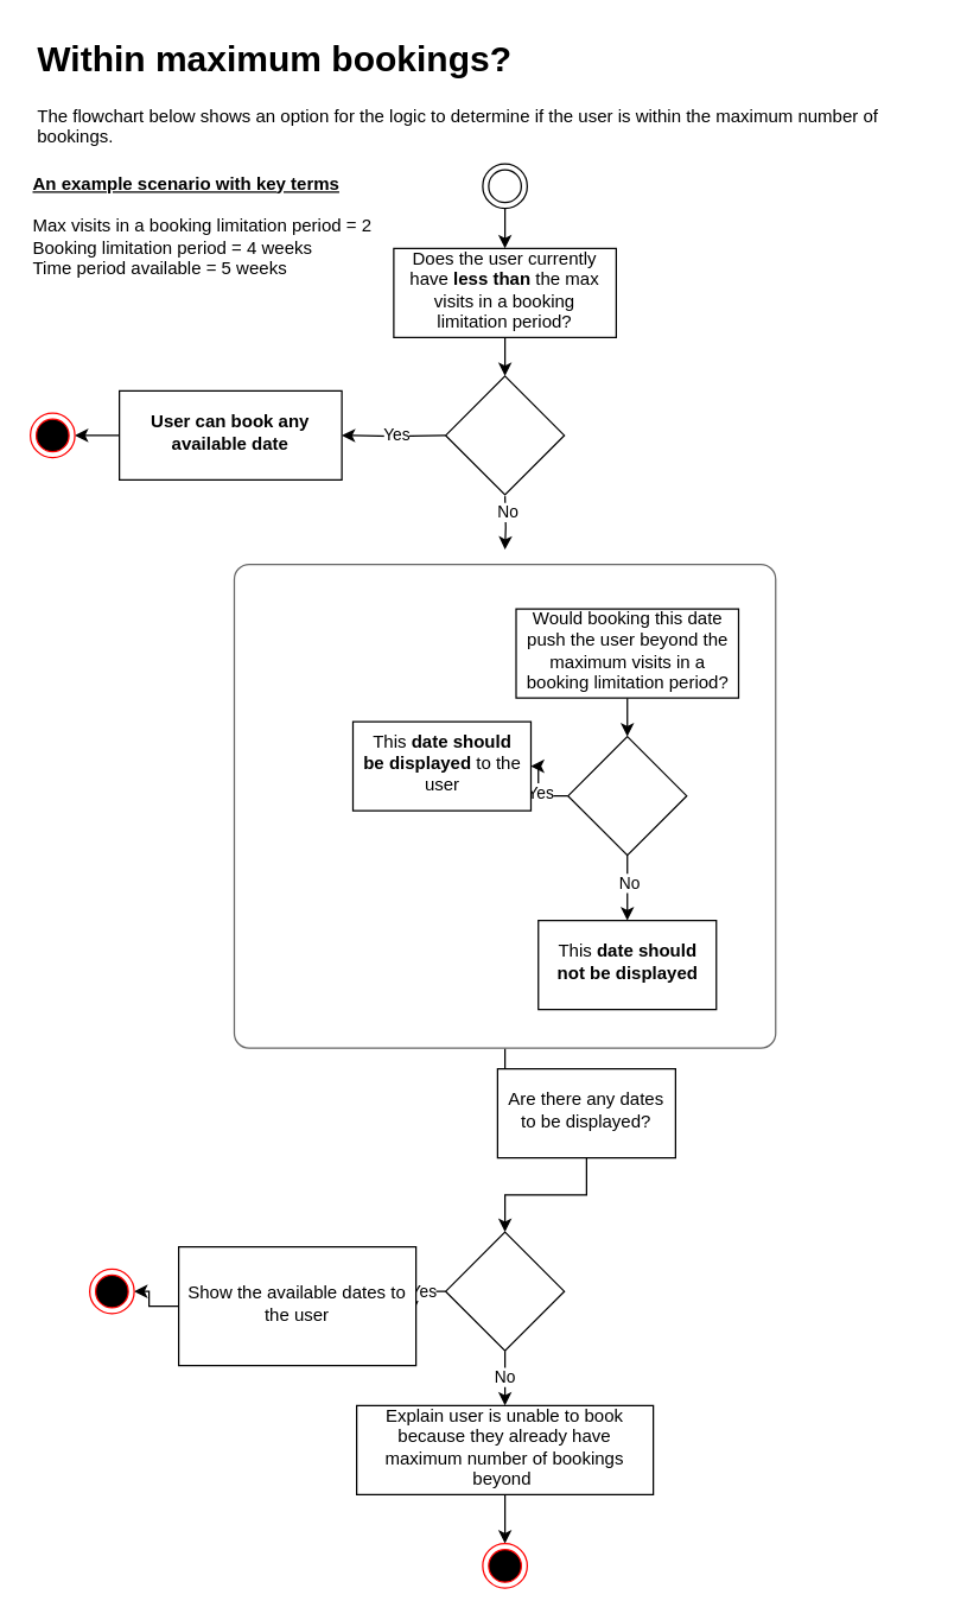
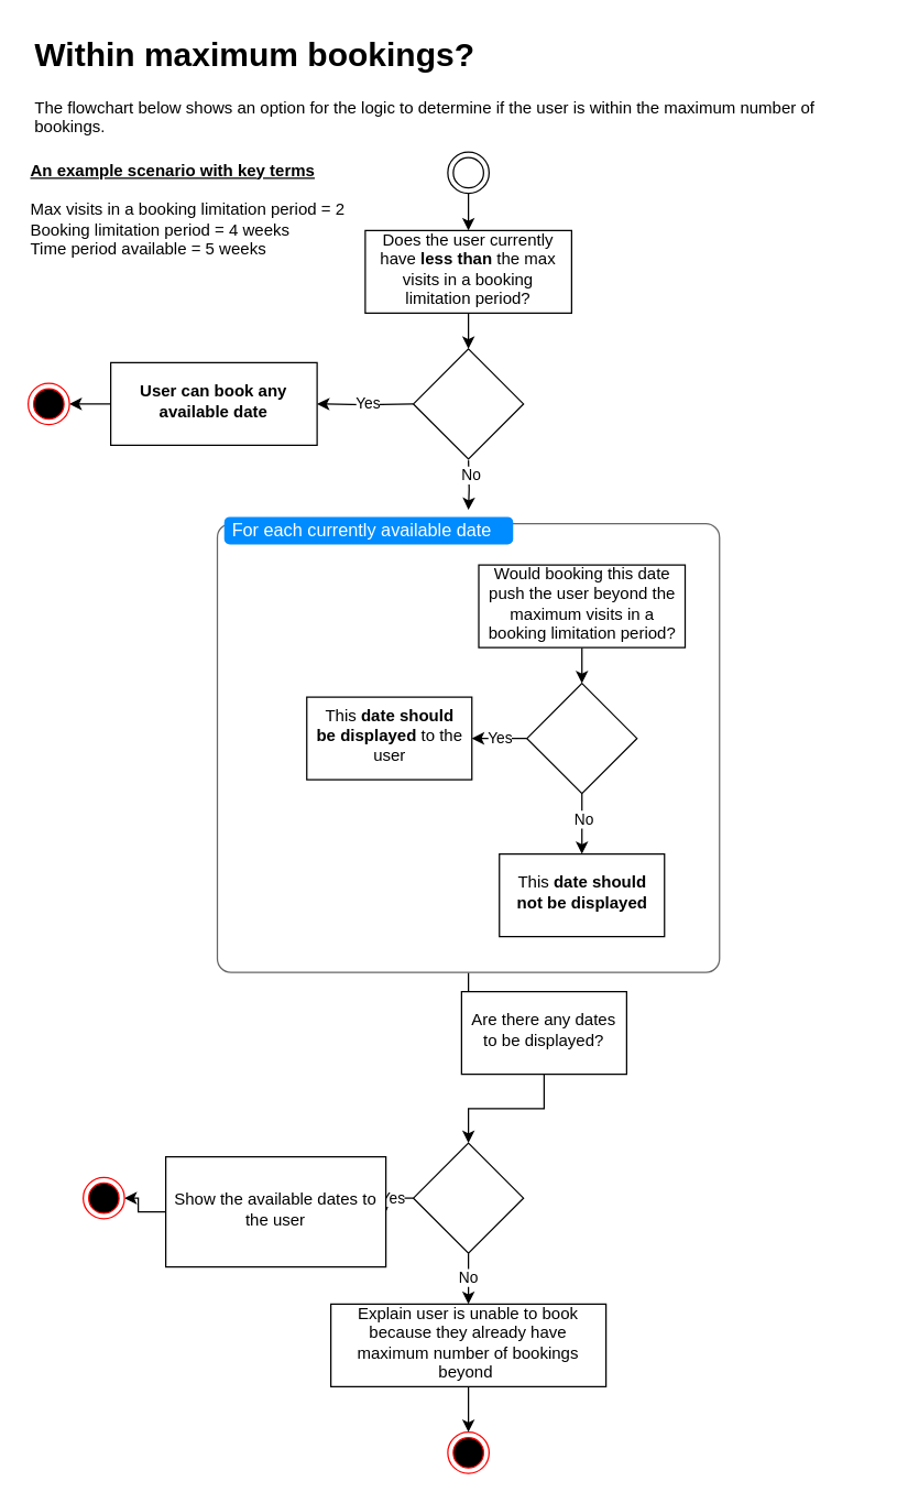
  <mxCell id="0" />
  <mxCell id="1" parent="0" />
  <mxCell id="2" value="" style="edgeStyle=orthogonalEdgeStyle;rounded=0;orthogonalLoop=1;jettySize=auto;html=1;fontSize=11;" parent="1" source="3" target="25" edge="1"><mxGeometry relative="1" as="geometry"><mxPoint x="257.5" y="730" as="targetPoint" /></mxGeometry></mxCell>
  <mxCell id="3" value="" style="shape=mxgraph.mockup.containers.marginRect;rectMarginTop=10;strokeColor=#666666;strokeWidth=1;dashed=0;rounded=1;arcSize=5;recursiveResize=0;align=left;" parent="1" vertex="1"><mxGeometry x="157.5" y="370" width="365" height="336" as="geometry" /></mxCell>
+ <mxCell id="4" value="For each currently available date" style="shape=rect;strokeColor=none;fillColor=#008cff;strokeWidth=1;dashed=0;rounded=1;arcSize=20;fontColor=#ffffff;fontSize=13;spacing=2;spacingTop=-2;align=left;autosize=1;spacingLeft=4;resizeWidth=0;resizeHeight=0;perimeter=none;" parent="3" vertex="1"><mxGeometry x="5" y="5" width="210" height="20" as="geometry" /></mxCell>
  <mxCell id="5" value="" style="edgeStyle=orthogonalEdgeStyle;rounded=0;orthogonalLoop=1;jettySize=auto;html=1;fontSize=11;" parent="3" source="6" target="9" edge="1"><mxGeometry relative="1" as="geometry" /></mxCell>
  <mxCell id="6" value="Would booking this date push the user beyond the maximum visits in a booking limitation period?" style="whiteSpace=wrap;html=1;shadow=0;strokeWidth=1;spacing=6;spacingTop=-4;" parent="3" vertex="1"><mxGeometry x="190" y="40" width="150" height="60" as="geometry" /></mxCell>
  <mxCell id="7" value="" style="edgeStyle=orthogonalEdgeStyle;rounded=0;orthogonalLoop=1;jettySize=auto;html=1;fontSize=11;" parent="3" source="9" target="10" edge="1"><mxGeometry relative="1" as="geometry" /></mxCell>
  <mxCell id="8" value="Yes" style="edgeLabel;html=1;align=center;verticalAlign=middle;resizable=0;points=[];fontSize=11;" parent="7" vertex="1" connectable="0"><mxGeometry x="0.009" y="-1" relative="1" as="geometry"><mxPoint as="offset" /></mxGeometry></mxCell>
  <mxCell id="9" value="" style="rhombus;whiteSpace=wrap;html=1;shadow=0;strokeWidth=1;spacing=6;spacingTop=-4;" parent="3" vertex="1"><mxGeometry x="225" y="126" width="80" height="80" as="geometry" /></mxCell>
- <mxCell id="10" value="This &lt;b&gt;date should be displayed &lt;/b&gt;to the user" style="whiteSpace=wrap;html=1;shadow=0;strokeWidth=1;spacing=6;spacingTop=-4;" parent="3" vertex="1"><mxGeometry x="80" y="116" width="120" height="60" as="geometry" /></mxCell>
+ <mxCell id="10" value="This &lt;b&gt;date should be displayed &lt;/b&gt;to the user" style="whiteSpace=wrap;html=1;shadow=0;strokeWidth=1;spacing=6;spacingTop=-4;" parent="3" vertex="1"><mxGeometry x="65" y="136" width="120" height="60" as="geometry" /></mxCell>
  <mxCell id="11" value="This &lt;b&gt;date should not be displayed&lt;/b&gt;" style="whiteSpace=wrap;html=1;shadow=0;strokeWidth=1;spacing=6;spacingTop=-4;" parent="3" vertex="1"><mxGeometry x="205" y="250" width="120" height="60" as="geometry" /></mxCell>
  <mxCell id="12" value="" style="edgeStyle=orthogonalEdgeStyle;rounded=0;orthogonalLoop=1;jettySize=auto;html=1;fontSize=11;" parent="3" source="9" target="11" edge="1"><mxGeometry relative="1" as="geometry" /></mxCell>
  <mxCell id="13" value="No" style="edgeLabel;html=1;align=center;verticalAlign=middle;resizable=0;points=[];fontSize=11;" parent="12" vertex="1" connectable="0"><mxGeometry x="-0.2" y="1" relative="1" as="geometry"><mxPoint as="offset" /></mxGeometry></mxCell>
  <mxCell id="14" value="" style="edgeStyle=orthogonalEdgeStyle;rounded=0;orthogonalLoop=1;jettySize=auto;html=1;" parent="1" target="19" edge="1"><mxGeometry relative="1" as="geometry"><mxPoint x="300" y="293" as="sourcePoint" /></mxGeometry></mxCell>
  <mxCell id="15" value="Yes" style="edgeLabel;html=1;align=center;verticalAlign=middle;resizable=0;points=[];" parent="14" vertex="1" connectable="0"><mxGeometry x="-0.057" y="-1" relative="1" as="geometry"><mxPoint as="offset" /></mxGeometry></mxCell>
  <mxCell id="16" value="" style="edgeStyle=orthogonalEdgeStyle;rounded=0;orthogonalLoop=1;jettySize=auto;html=1;fontSize=13;" parent="1" target="3" edge="1"><mxGeometry relative="1" as="geometry"><mxPoint x="340" y="334" as="sourcePoint" /></mxGeometry></mxCell>
  <mxCell id="17" value="No" style="edgeLabel;html=1;align=center;verticalAlign=middle;resizable=0;points=[];fontSize=11;" parent="16" vertex="1" connectable="0"><mxGeometry x="-0.443" y="1" relative="1" as="geometry"><mxPoint y="1" as="offset" /></mxGeometry></mxCell>
  <mxCell id="18" value="" style="edgeStyle=orthogonalEdgeStyle;rounded=0;orthogonalLoop=1;jettySize=auto;html=1;fontSize=11;" parent="1" source="19" target="34" edge="1"><mxGeometry relative="1" as="geometry" /></mxCell>
  <mxCell id="19" value="&lt;b&gt;User can book any available date&lt;/b&gt;" style="whiteSpace=wrap;html=1;shadow=0;strokeWidth=1;spacing=6;spacingTop=-4;" parent="1" vertex="1"><mxGeometry x="80" y="263" width="150" height="60" as="geometry" /></mxCell>
  <mxCell id="20" value="&lt;b&gt;&lt;u&gt;An example scenario with key terms&lt;br&gt;&lt;/u&gt;&lt;/b&gt;&lt;br&gt;Max visits in a booking limitation period = 2&lt;br&gt;Booking limitation period = 4 weeks&lt;br&gt;Time period available = 5 weeks" style="text;html=1;strokeColor=none;fillColor=none;align=left;verticalAlign=middle;whiteSpace=wrap;rounded=0;" parent="1" vertex="1"><mxGeometry x="20" y="110" width="250" height="83" as="geometry" /></mxCell>
  <mxCell id="21" value="&lt;h1&gt;Within maximum bookings?&lt;/h1&gt;&lt;p&gt;The flowchart below shows an option for the logic to determine if the user is within the maximum number of bookings.&amp;nbsp;&lt;/p&gt;" style="text;html=1;strokeColor=none;fillColor=none;spacing=5;spacingTop=-20;whiteSpace=wrap;overflow=hidden;rounded=0;align=left;" parent="1" vertex="1"><mxGeometry x="20" y="20" width="610" height="90" as="geometry" /></mxCell>
  <mxCell id="22" value="" style="edgeStyle=orthogonalEdgeStyle;rounded=0;orthogonalLoop=1;jettySize=auto;html=1;fontSize=11;" parent="1" source="23" target="29" edge="1"><mxGeometry relative="1" as="geometry" /></mxCell>
  <mxCell id="23" value="Does the user currently have &lt;b&gt;less than &lt;/b&gt;the max visits in a booking limitation period?" style="whiteSpace=wrap;html=1;shadow=0;strokeWidth=1;spacing=6;spacingTop=-4;" parent="1" vertex="1"><mxGeometry x="265" y="167" width="150" height="60" as="geometry" /></mxCell>
  <mxCell id="24" value="" style="edgeStyle=orthogonalEdgeStyle;rounded=0;orthogonalLoop=1;jettySize=auto;html=1;fontSize=11;" parent="1" source="25" target="28" edge="1"><mxGeometry relative="1" as="geometry" /></mxCell>
  <mxCell id="25" value="Are there any dates to be displayed?" style="whiteSpace=wrap;html=1;shadow=0;strokeWidth=1;spacing=6;spacingTop=-4;" parent="1" vertex="1"><mxGeometry x="335" y="720" width="120" height="60" as="geometry" /></mxCell>
  <mxCell id="26" value="Yes" style="edgeStyle=orthogonalEdgeStyle;rounded=0;orthogonalLoop=1;jettySize=auto;html=1;fontSize=11;" parent="1" source="28" target="31" edge="1"><mxGeometry relative="1" as="geometry" /></mxCell>
  <mxCell id="27" value="No" style="edgeStyle=orthogonalEdgeStyle;rounded=0;orthogonalLoop=1;jettySize=auto;html=1;fontSize=11;" parent="1" source="28" target="33" edge="1"><mxGeometry relative="1" as="geometry" /></mxCell>
  <mxCell id="28" value="" style="rhombus;whiteSpace=wrap;html=1;shadow=0;strokeWidth=1;spacing=6;spacingTop=-4;" parent="1" vertex="1"><mxGeometry x="300" y="830" width="80" height="80" as="geometry" /></mxCell>
  <mxCell id="29" value="" style="rhombus;whiteSpace=wrap;html=1;shadow=0;strokeWidth=1;spacing=6;spacingTop=-4;" parent="1" vertex="1"><mxGeometry x="300" y="253" width="80" height="80" as="geometry" /></mxCell>
  <mxCell id="30" value="" style="edgeStyle=orthogonalEdgeStyle;rounded=0;orthogonalLoop=1;jettySize=auto;html=1;fontSize=11;" parent="1" source="31" target="35" edge="1"><mxGeometry relative="1" as="geometry" /></mxCell>
  <mxCell id="31" value="Show the available dates to the user" style="whiteSpace=wrap;html=1;shadow=0;strokeWidth=1;spacing=6;spacingTop=-4;" parent="1" vertex="1"><mxGeometry x="120" y="840" width="160" height="80" as="geometry" /></mxCell>
  <mxCell id="32" value="" style="edgeStyle=orthogonalEdgeStyle;rounded=0;orthogonalLoop=1;jettySize=auto;html=1;fontSize=11;" parent="1" source="33" target="36" edge="1"><mxGeometry relative="1" as="geometry" /></mxCell>
  <mxCell id="33" value="Explain user is unable to book because they already have maximum number of bookings beyond&amp;nbsp;" style="whiteSpace=wrap;html=1;shadow=0;strokeWidth=1;spacing=6;spacingTop=-4;" parent="1" vertex="1"><mxGeometry x="240" y="947" width="200" height="60" as="geometry" /></mxCell>
  <mxCell id="34" value="" style="ellipse;html=1;shape=endState;fillColor=#000000;strokeColor=#ff0000;fontSize=11;align=left;" parent="1" vertex="1"><mxGeometry x="20" y="278" width="30" height="30" as="geometry" /></mxCell>
  <mxCell id="35" value="" style="ellipse;html=1;shape=endState;fillColor=#000000;strokeColor=#ff0000;fontSize=11;align=left;" parent="1" vertex="1"><mxGeometry x="60" y="855" width="30" height="30" as="geometry" /></mxCell>
  <mxCell id="36" value="" style="ellipse;html=1;shape=endState;fillColor=#000000;strokeColor=#ff0000;fontSize=11;align=left;" parent="1" vertex="1"><mxGeometry x="325" y="1040" width="30" height="30" as="geometry" /></mxCell>
  <mxCell id="37" value="" style="edgeStyle=orthogonalEdgeStyle;rounded=0;orthogonalLoop=1;jettySize=auto;html=1;fontSize=11;entryX=0.5;entryY=0;entryDx=0;entryDy=0;" parent="1" source="38" target="23" edge="1"><mxGeometry relative="1" as="geometry"><mxPoint x="340" y="170" as="targetPoint" /></mxGeometry></mxCell>
  <mxCell id="38" value="" style="ellipse;html=1;shape=endState;fontSize=11;align=left;fillColor=none;" parent="1" vertex="1"><mxGeometry x="325" y="110" width="30" height="30" as="geometry" /></mxCell>
